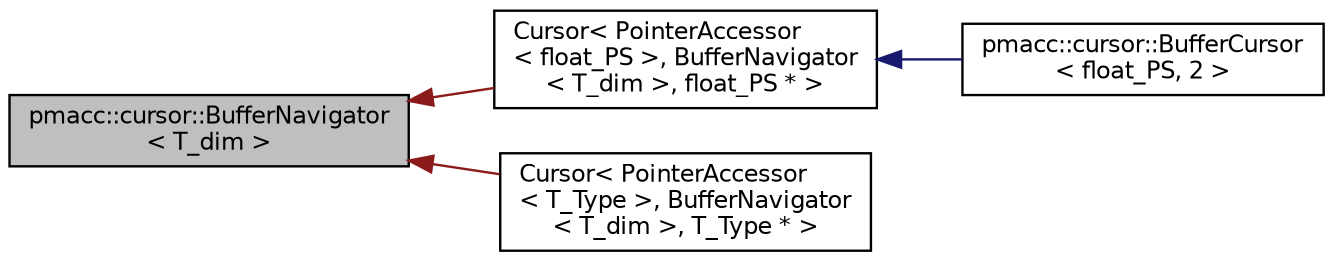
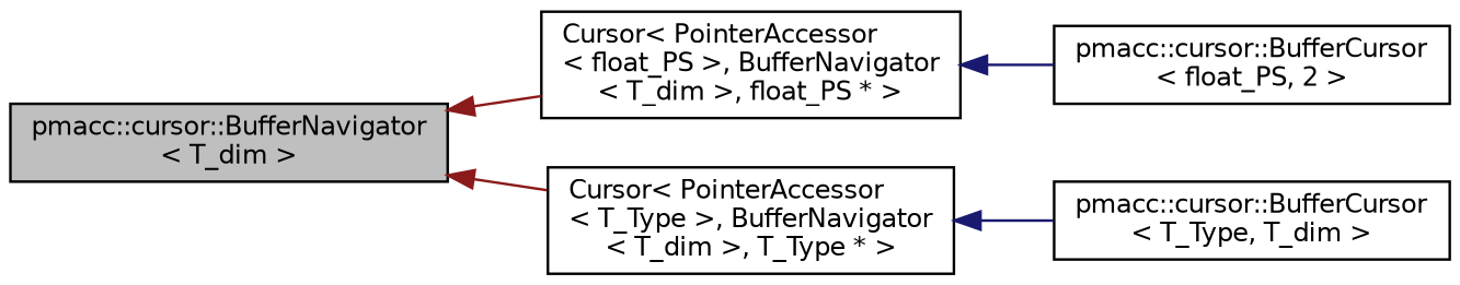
  digraph {
    rankdir=LR
    node [color=black fillcolor=white fontname=Helvetica fontsize=10 shape=record style=filled]
    edge [color=firebrick4 dir=back fontname=Helvetica fontsize=10 labelfontname=Helvetica labelfontsize=10 style=solid]
    n1 [fillcolor=grey75 fontcolor=black height=0.2 label="pmacc::cursor::BufferNavigator\l\< T_dim \>" width=0.4]
    n2 [height=0.2 label="Cursor\< PointerAccessor\l\< float_PS \>, BufferNavigator\l\< T_dim \>, float_PS * \>" width=0.4]
    n3 [height=0.2 label="Cursor\< PointerAccessor\l\< T_Type \>, BufferNavigator\l\< T_dim \>, T_Type * \>" width=0.4]
    n4 [height=0.2 label="pmacc::cursor::BufferCursor\l\< float_PS, 2 \>" width=0.4]
+   n5 [height=0.2 label="pmacc::cursor::BufferCursor\l\< T_Type, T_dim \>" width=0.4]
    n1 -> n2
    n1 -> n3
    n2 -> n4 [color=midnightblue]
+   n3 -> n5 [color=midnightblue]
  }
